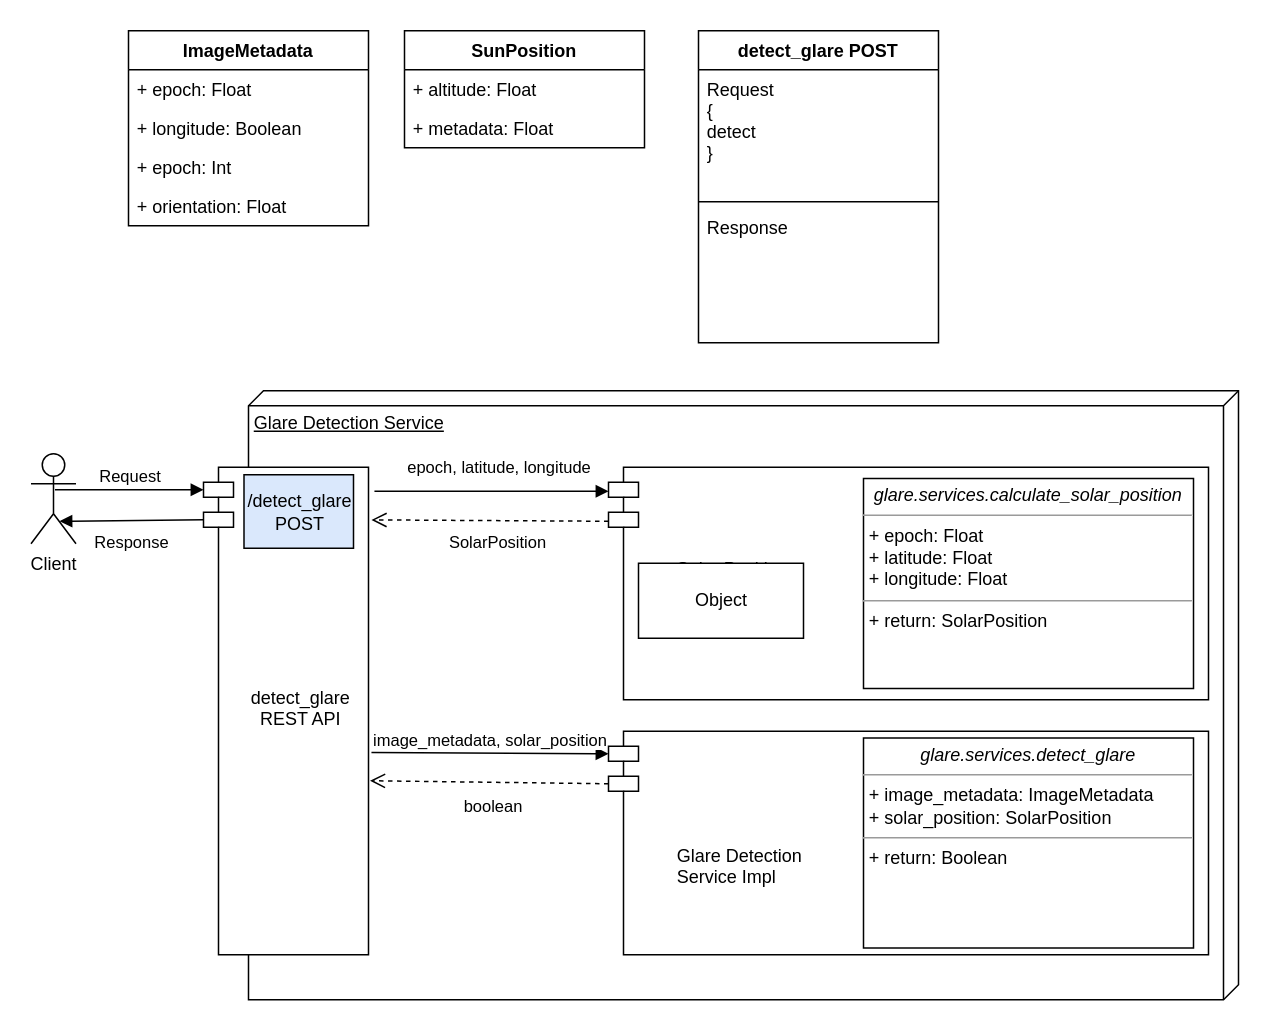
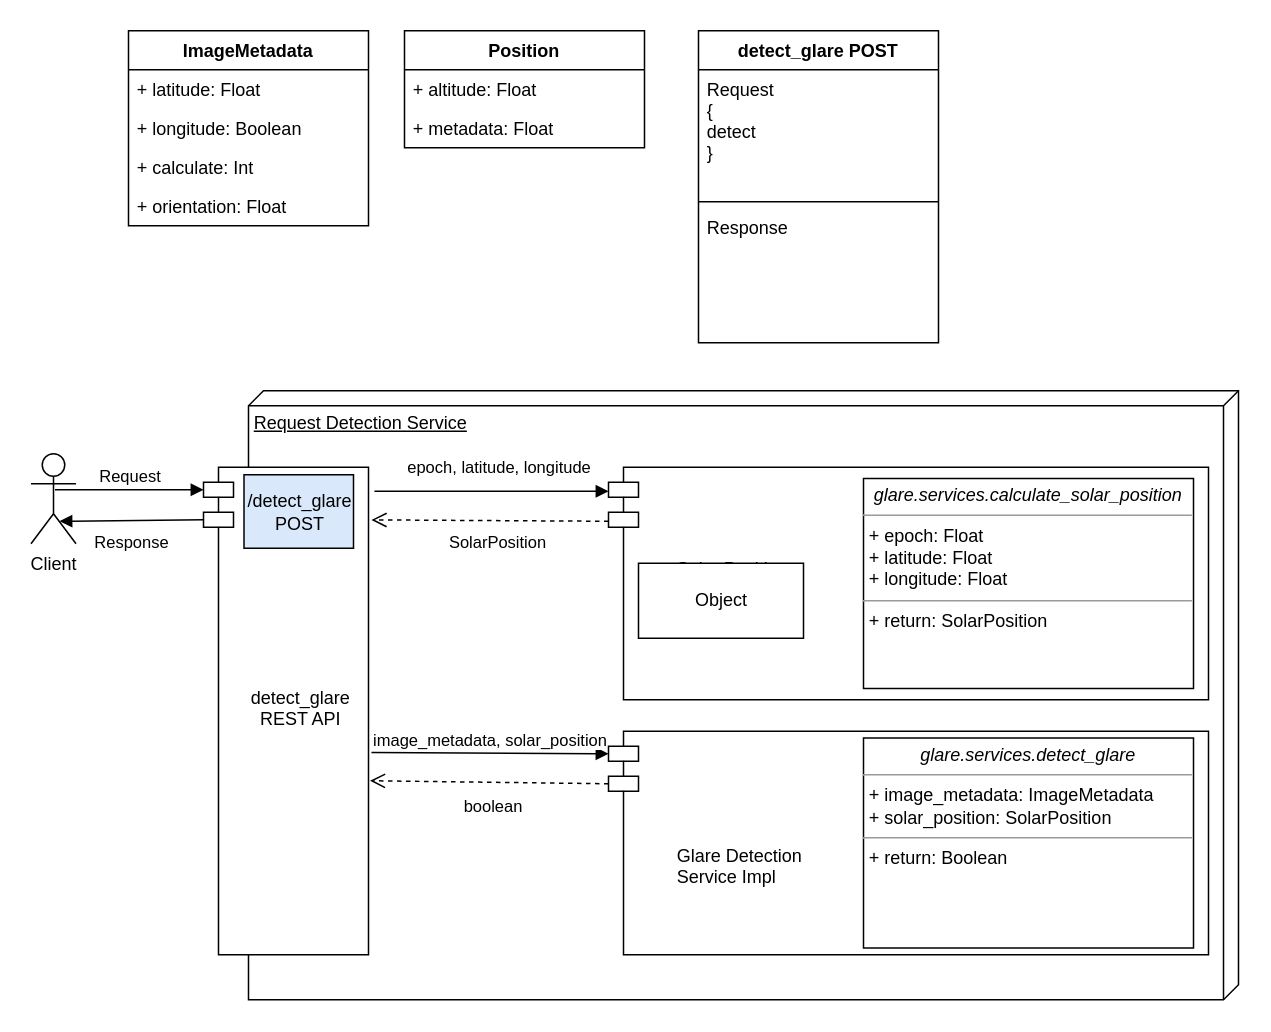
  <mxCell id="0" />
  <mxCell id="1" parent="0" />
  <mxCell id="2" value="ImageMetadata&#10;" style="swimlane;fontStyle=1;align=center;verticalAlign=top;childLayout=stackLayout;horizontal=1;startSize=26;horizontalStack=0;resizeParent=1;resizeParentMax=0;resizeLast=0;collapsible=1;marginBottom=0;" vertex="1" parent="1"><mxGeometry x="85" y="20" width="160" height="130" as="geometry"><mxRectangle x="70" y="30" width="120" height="26" as="alternateBounds" /></mxGeometry></mxCell>
- <mxCell id="3" value="+ epoch: Float" style="text;strokeColor=none;fillColor=none;align=left;verticalAlign=top;spacingLeft=4;spacingRight=4;overflow=hidden;rotatable=0;points=[[0,0.5],[1,0.5]];portConstraint=eastwest;" vertex="1" parent="2"><mxGeometry y="26" width="160" height="26" as="geometry" /></mxCell>
+ <mxCell id="3" value="+ latitude: Float" style="text;strokeColor=none;fillColor=none;align=left;verticalAlign=top;spacingLeft=4;spacingRight=4;overflow=hidden;rotatable=0;points=[[0,0.5],[1,0.5]];portConstraint=eastwest;" vertex="1" parent="2"><mxGeometry y="26" width="160" height="26" as="geometry" /></mxCell>
  <mxCell id="4" value="+ longitude: Boolean" style="text;strokeColor=none;fillColor=none;align=left;verticalAlign=top;spacingLeft=4;spacingRight=4;overflow=hidden;rotatable=0;points=[[0,0.5],[1,0.5]];portConstraint=eastwest;" vertex="1" parent="2"><mxGeometry y="52" width="160" height="26" as="geometry" /></mxCell>
- <mxCell id="5" value="+ epoch: Int" style="text;strokeColor=none;fillColor=none;align=left;verticalAlign=top;spacingLeft=4;spacingRight=4;overflow=hidden;rotatable=0;points=[[0,0.5],[1,0.5]];portConstraint=eastwest;" vertex="1" parent="2"><mxGeometry y="78" width="160" height="26" as="geometry" /></mxCell>
+ <mxCell id="5" value="+ calculate: Int" style="text;strokeColor=none;fillColor=none;align=left;verticalAlign=top;spacingLeft=4;spacingRight=4;overflow=hidden;rotatable=0;points=[[0,0.5],[1,0.5]];portConstraint=eastwest;" vertex="1" parent="2"><mxGeometry y="78" width="160" height="26" as="geometry" /></mxCell>
  <mxCell id="6" value="+ orientation: Float" style="text;strokeColor=none;fillColor=none;align=left;verticalAlign=top;spacingLeft=4;spacingRight=4;overflow=hidden;rotatable=0;points=[[0,0.5],[1,0.5]];portConstraint=eastwest;" vertex="1" parent="2"><mxGeometry y="104" width="160" height="26" as="geometry" /></mxCell>
- <mxCell id="7" value="Glare Detection Service&lt;br&gt;" style="verticalAlign=top;align=left;spacingTop=8;spacingLeft=2;spacingRight=12;shape=cube;size=10;direction=south;fontStyle=4;html=1;" vertex="1" parent="1"><mxGeometry x="165" y="260" width="660" height="406" as="geometry" /></mxCell>
+ <mxCell id="7" value="Request Detection Service&lt;br&gt;" style="verticalAlign=top;align=left;spacingTop=8;spacingLeft=2;spacingRight=12;shape=cube;size=10;direction=south;fontStyle=4;html=1;" vertex="1" parent="1"><mxGeometry x="165" y="260" width="660" height="406" as="geometry" /></mxCell>
  <mxCell id="8" value="&#10;&#10;&#10;&#10;&#10;&#10;&#10;&#10;&#10;&#10;detect_glare&#10;REST API" style="shape=module;align=left;spacingLeft=20;align=center;verticalAlign=top;" vertex="1" parent="1"><mxGeometry x="135" y="311" width="110" height="325" as="geometry" /></mxCell>
  <mxCell id="9" value="image_metadata, solar_position" style="html=1;verticalAlign=bottom;endArrow=block;entryX=0;entryY=0;entryDx=0;entryDy=15;entryPerimeter=0;exitX=1.018;exitY=0.585;exitDx=0;exitDy=0;exitPerimeter=0;" edge="1" parent="1" source="8"><mxGeometry relative="1" as="geometry"><mxPoint x="255" y="502" as="sourcePoint" /><mxPoint x="405" y="502" as="targetPoint" /></mxGeometry></mxCell>
  <mxCell id="10" value="SolarPosition" style="html=1;verticalAlign=bottom;endArrow=open;dashed=1;endSize=8;exitX=0.1;exitY=0.719;exitDx=0;exitDy=0;exitPerimeter=0;entryX=1.018;entryY=0.108;entryDx=0;entryDy=0;entryPerimeter=0;" edge="1" parent="1" target="8"><mxGeometry x="-0.059" y="23" relative="1" as="geometry"><mxPoint x="256.5" y="346.089" as="targetPoint" /><mxPoint x="405" y="347.02" as="sourcePoint" /><mxPoint as="offset" /></mxGeometry></mxCell>
  <mxCell id="11" value="detect_glare POST" style="swimlane;fontStyle=1;align=center;verticalAlign=top;childLayout=stackLayout;horizontal=1;startSize=26;horizontalStack=0;resizeParent=1;resizeParentMax=0;resizeLast=0;collapsible=1;marginBottom=0;" vertex="1" parent="1"><mxGeometry x="465" y="20" width="160" height="208" as="geometry"><mxRectangle x="70" y="30" width="120" height="26" as="alternateBounds" /></mxGeometry></mxCell>
  <mxCell id="12" value="Request&#10;{&#10;detect&#10;}" style="text;strokeColor=none;fillColor=none;align=left;verticalAlign=top;spacingLeft=4;spacingRight=4;overflow=hidden;rotatable=0;points=[[0,0.5],[1,0.5]];portConstraint=eastwest;" vertex="1" parent="11"><mxGeometry y="26" width="160" height="84" as="geometry" /></mxCell>
  <mxCell id="13" value="" style="line;strokeWidth=1;fillColor=none;align=left;verticalAlign=middle;spacingTop=-1;spacingLeft=3;spacingRight=3;rotatable=0;labelPosition=right;points=[];portConstraint=eastwest;" vertex="1" parent="11"><mxGeometry y="110" width="160" height="8" as="geometry" /></mxCell>
  <mxCell id="14" value="Response" style="text;strokeColor=none;fillColor=none;align=left;verticalAlign=top;spacingLeft=4;spacingRight=4;overflow=hidden;rotatable=0;points=[[0,0.5],[1,0.5]];portConstraint=eastwest;" vertex="1" parent="11"><mxGeometry y="118" width="160" height="90" as="geometry" /></mxCell>
  <mxCell id="15" value="" style="shape=module;align=left;spacingLeft=20;align=center;verticalAlign=top;direction=east;" vertex="1" parent="1"><mxGeometry x="405" y="311" width="400" height="155" as="geometry" /></mxCell>
  <mxCell id="16" value="Solar Position&#10;Service Impl" style="text;strokeColor=none;fillColor=none;align=left;verticalAlign=top;spacingLeft=4;spacingRight=4;overflow=hidden;rotatable=0;points=[[0,0.5],[1,0.5]];portConstraint=eastwest;" vertex="1" parent="1"><mxGeometry x="445" y="365" width="100" as="geometry" /></mxCell>
- <mxCell id="17" value="SunPosition" style="swimlane;fontStyle=1;align=center;verticalAlign=top;childLayout=stackLayout;horizontal=1;startSize=26;horizontalStack=0;resizeParent=1;resizeParentMax=0;resizeLast=0;collapsible=1;marginBottom=0;" vertex="1" parent="1"><mxGeometry x="269" y="20" width="160" height="78" as="geometry"><mxRectangle x="70" y="30" width="120" height="26" as="alternateBounds" /></mxGeometry></mxCell>
+ <mxCell id="17" value="Position" style="swimlane;fontStyle=1;align=center;verticalAlign=top;childLayout=stackLayout;horizontal=1;startSize=26;horizontalStack=0;resizeParent=1;resizeParentMax=0;resizeLast=0;collapsible=1;marginBottom=0;" vertex="1" parent="1"><mxGeometry x="269" y="20" width="160" height="78" as="geometry"><mxRectangle x="70" y="30" width="120" height="26" as="alternateBounds" /></mxGeometry></mxCell>
  <mxCell id="18" value="+ altitude: Float" style="text;strokeColor=none;fillColor=none;align=left;verticalAlign=top;spacingLeft=4;spacingRight=4;overflow=hidden;rotatable=0;points=[[0,0.5],[1,0.5]];portConstraint=eastwest;" vertex="1" parent="17"><mxGeometry y="26" width="160" height="26" as="geometry" /></mxCell>
  <mxCell id="19" value="+ metadata: Float" style="text;strokeColor=none;fillColor=none;align=left;verticalAlign=top;spacingLeft=4;spacingRight=4;overflow=hidden;rotatable=0;points=[[0,0.5],[1,0.5]];portConstraint=eastwest;" vertex="1" parent="17"><mxGeometry y="52" width="160" height="26" as="geometry" /></mxCell>
  <mxCell id="20" value="" style="shape=module;align=left;spacingLeft=20;align=center;verticalAlign=top;direction=east;" vertex="1" parent="1"><mxGeometry x="405" y="487" width="400" height="149" as="geometry" /></mxCell>
  <mxCell id="21" value="Glare Detection&#10;Service Impl" style="text;strokeColor=none;fillColor=none;align=left;verticalAlign=top;spacingLeft=4;spacingRight=4;overflow=hidden;rotatable=0;points=[[0,0.5],[1,0.5]];portConstraint=eastwest;" vertex="1" parent="1"><mxGeometry x="445" y="556.5" width="100" height="40" as="geometry" /></mxCell>
  <mxCell id="22" value="epoch, latitude, longitude" style="html=1;verticalAlign=bottom;endArrow=block;entryX=0;entryY=0;entryDx=0;entryDy=15;entryPerimeter=0;exitX=1.036;exitY=0.049;exitDx=0;exitDy=0;exitPerimeter=0;" edge="1" parent="1" source="8"><mxGeometry x="0.067" y="7" relative="1" as="geometry"><mxPoint x="255" y="327" as="sourcePoint" /><mxPoint x="405" y="327" as="targetPoint" /><mxPoint as="offset" /></mxGeometry></mxCell>
  <mxCell id="23" value="boolean" style="html=1;verticalAlign=bottom;endArrow=open;dashed=1;endSize=8;exitX=0;exitY=0;exitDx=0;exitDy=35;exitPerimeter=0;" edge="1" parent="1" source="20"><mxGeometry x="-0.05" y="25" relative="1" as="geometry"><mxPoint x="246" y="520" as="targetPoint" /><mxPoint x="415" y="415.02" as="sourcePoint" /><mxPoint x="-1" as="offset" /></mxGeometry></mxCell>
  <mxCell id="24" value="&lt;p style=&quot;margin: 0px ; margin-top: 4px ; text-align: center&quot;&gt;&lt;i&gt;glare.services.calculate_solar_position&lt;/i&gt;&lt;/p&gt;&lt;hr size=&quot;1&quot;&gt;&lt;p style=&quot;margin: 0px ; margin-left: 4px&quot;&gt;+ epoch: Float&lt;br&gt;+ latitude: Float&lt;/p&gt;&lt;p style=&quot;margin: 0px ; margin-left: 4px&quot;&gt;+ longitude: Float&lt;/p&gt;&lt;hr size=&quot;1&quot;&gt;&lt;p style=&quot;margin: 0px ; margin-left: 4px&quot;&gt;+ return: SolarPosition&lt;/p&gt;" style="verticalAlign=top;align=left;overflow=fill;fontSize=12;fontFamily=Helvetica;html=1;" vertex="1" parent="1"><mxGeometry x="575" y="318.5" width="220" height="140" as="geometry" /></mxCell>
  <mxCell id="25" value="&lt;p style=&quot;margin: 0px ; margin-top: 4px ; text-align: center&quot;&gt;&lt;i&gt;glare.services.detect_glare&lt;/i&gt;&lt;/p&gt;&lt;hr size=&quot;1&quot;&gt;&lt;p style=&quot;margin: 0px ; margin-left: 4px&quot;&gt;+ image_metadata: ImageMetadata&lt;br&gt;+ solar_position: SolarPosition&lt;/p&gt;&lt;hr size=&quot;1&quot;&gt;&lt;p style=&quot;margin: 0px ; margin-left: 4px&quot;&gt;+ return: Boolean&lt;/p&gt;" style="verticalAlign=top;align=left;overflow=fill;fontSize=12;fontFamily=Helvetica;html=1;" vertex="1" parent="1"><mxGeometry x="575" y="491.5" width="220" height="140" as="geometry" /></mxCell>
  <mxCell id="26" value="Object" style="html=1;" vertex="1" parent="1"><mxGeometry x="425" y="375" width="110" height="50" as="geometry" /></mxCell>
  <mxCell id="27" value="/detect_glare&lt;br&gt;POST" style="html=1;fillColor=#dae8fc;" vertex="1" parent="1"><mxGeometry x="162" y="316" width="73" height="49" as="geometry" /></mxCell>
  <mxCell id="28" value="Client" style="shape=umlActor;verticalLabelPosition=bottom;verticalAlign=top;html=1;" vertex="1" parent="1"><mxGeometry x="20" y="302" width="30" height="60" as="geometry" /></mxCell>
  <mxCell id="29" value="Request" style="html=1;verticalAlign=bottom;endArrow=block;exitX=0.533;exitY=0.4;exitDx=0;exitDy=0;exitPerimeter=0;entryX=0;entryY=0;entryDx=0;entryDy=15;entryPerimeter=0;" edge="1" parent="1" source="28" target="8"><mxGeometry width="80" relative="1" as="geometry"><mxPoint x="65" y="330" as="sourcePoint" /><mxPoint x="145" y="330" as="targetPoint" /></mxGeometry></mxCell>
  <mxCell id="30" value="Response" style="html=1;verticalAlign=bottom;endArrow=block;exitX=0;exitY=0;exitDx=0;exitDy=35;exitPerimeter=0;entryX=0.633;entryY=0.75;entryDx=0;entryDy=0;entryPerimeter=0;" edge="1" parent="1" source="8" target="28"><mxGeometry x="-0.005" y="24" width="80" relative="1" as="geometry"><mxPoint x="60.99" y="336" as="sourcePoint" /><mxPoint x="145" y="336" as="targetPoint" /><mxPoint as="offset" /></mxGeometry></mxCell>
